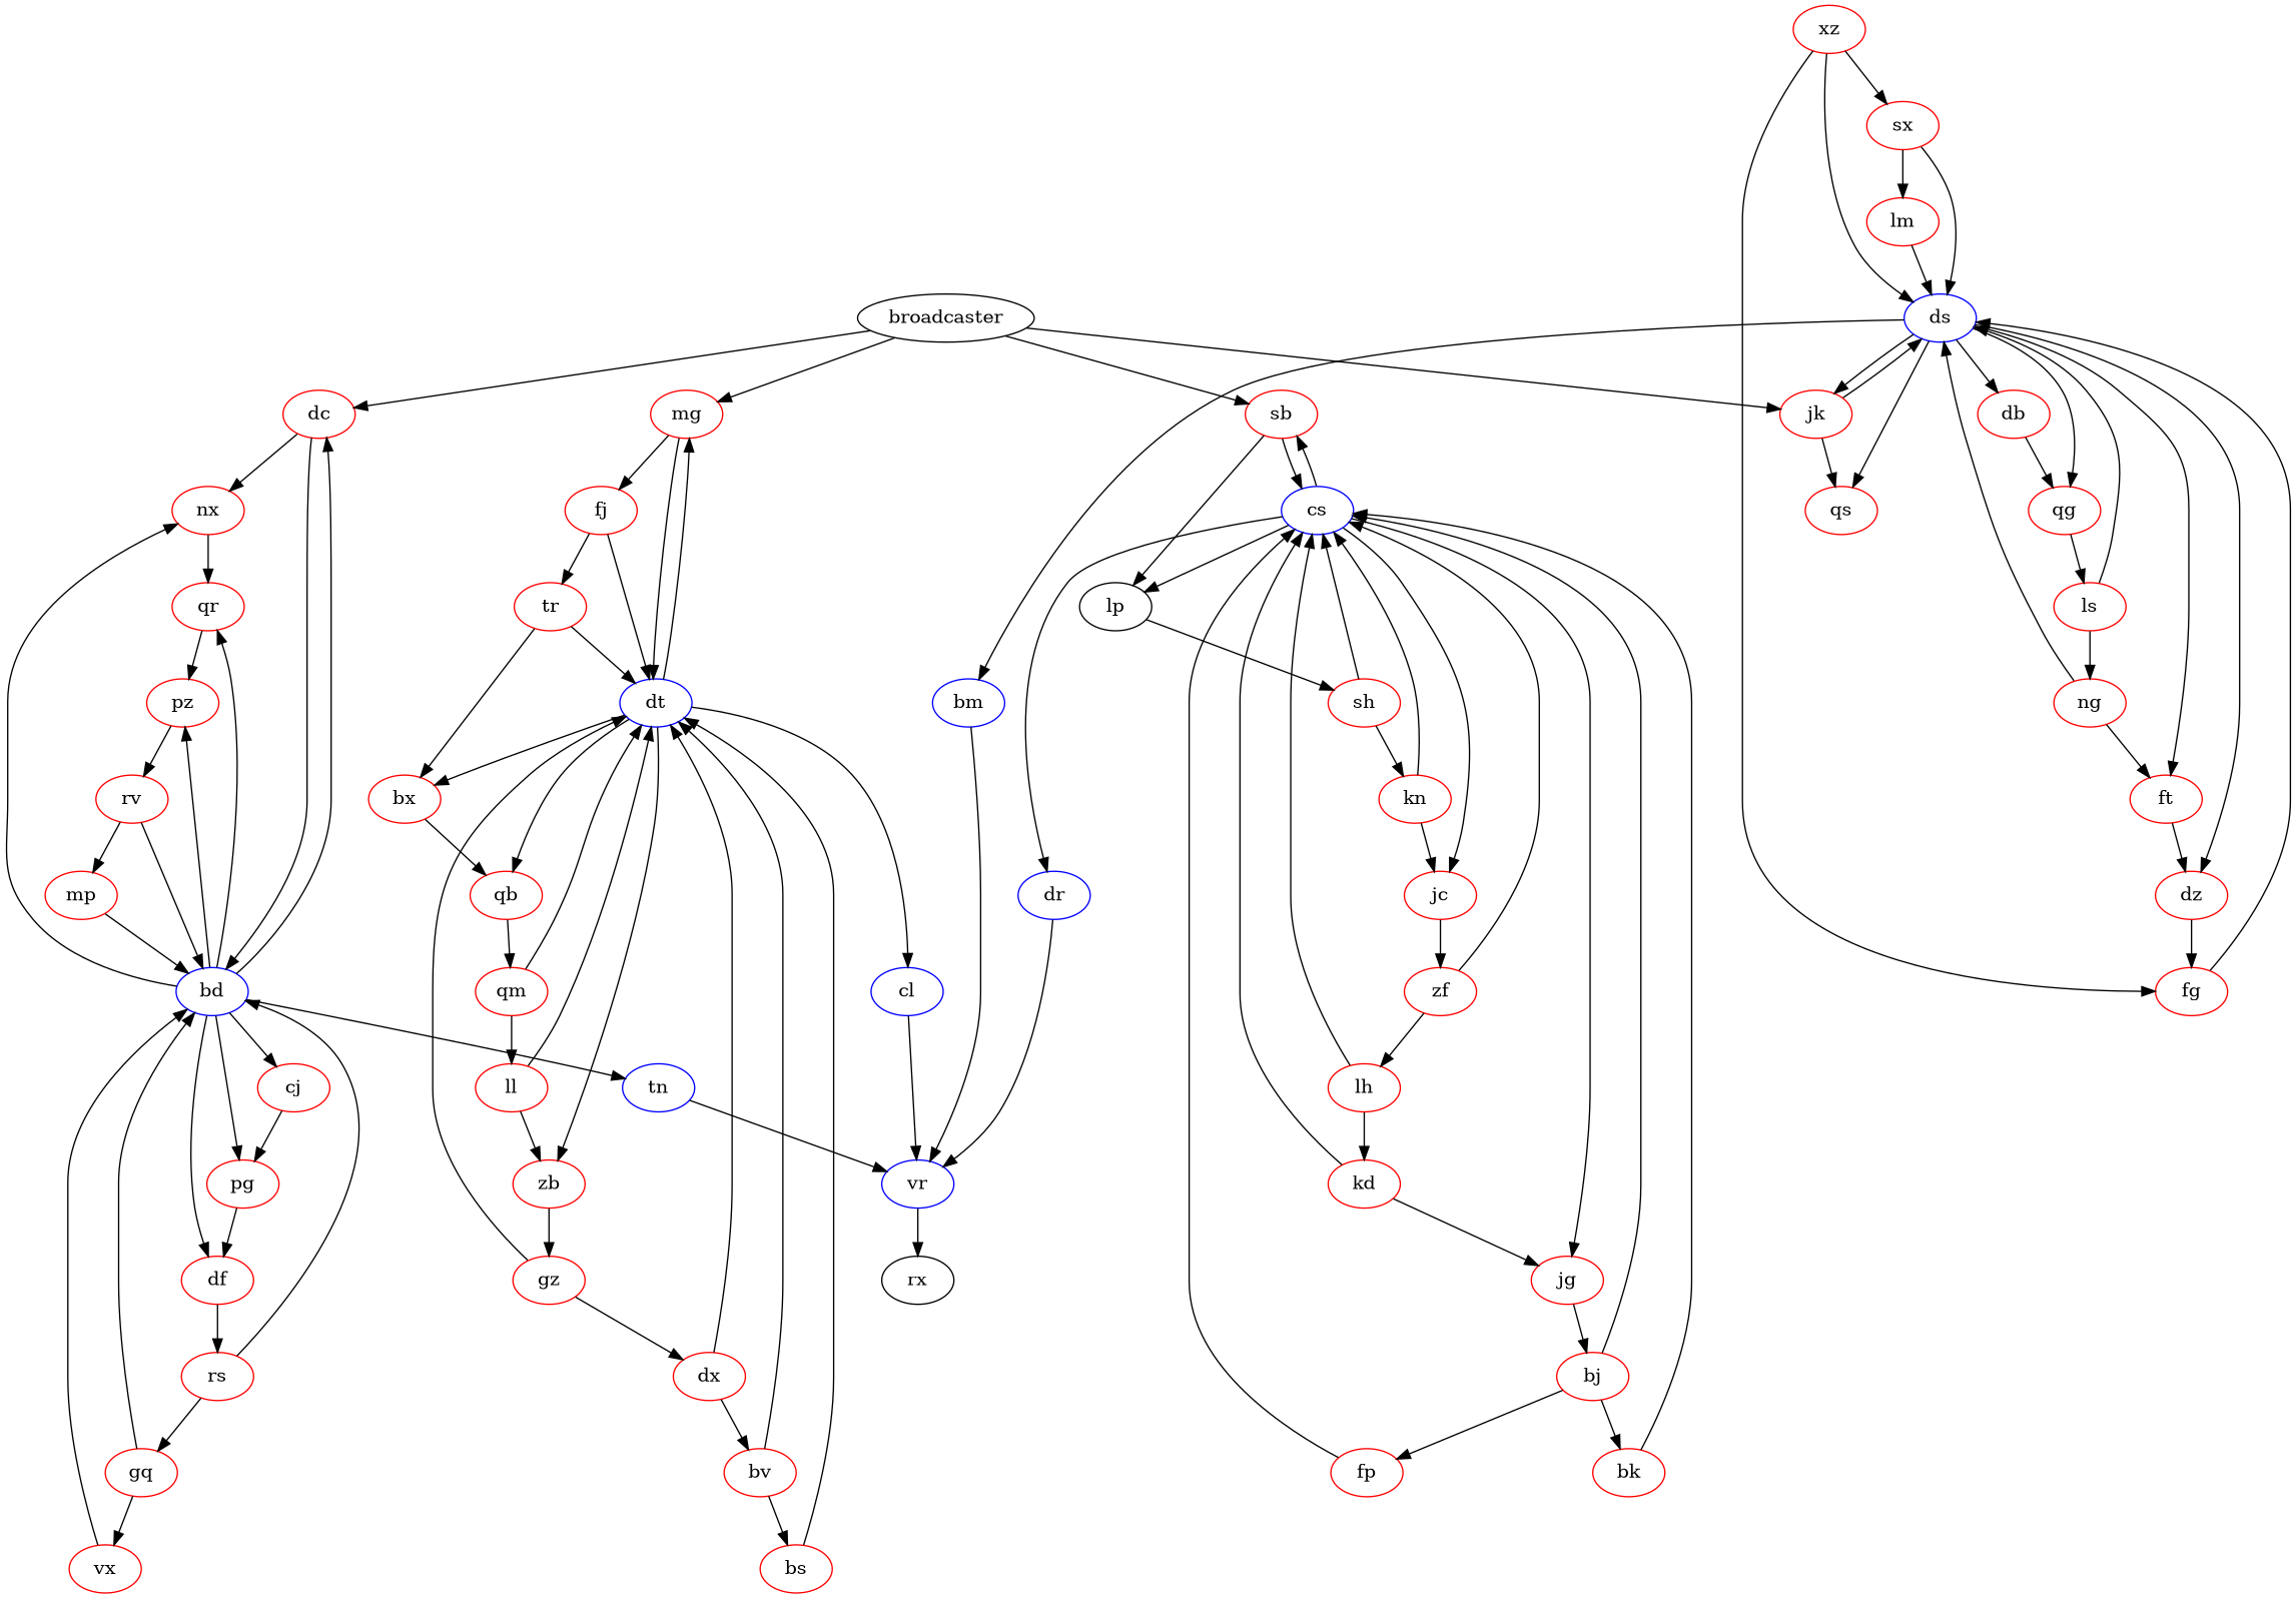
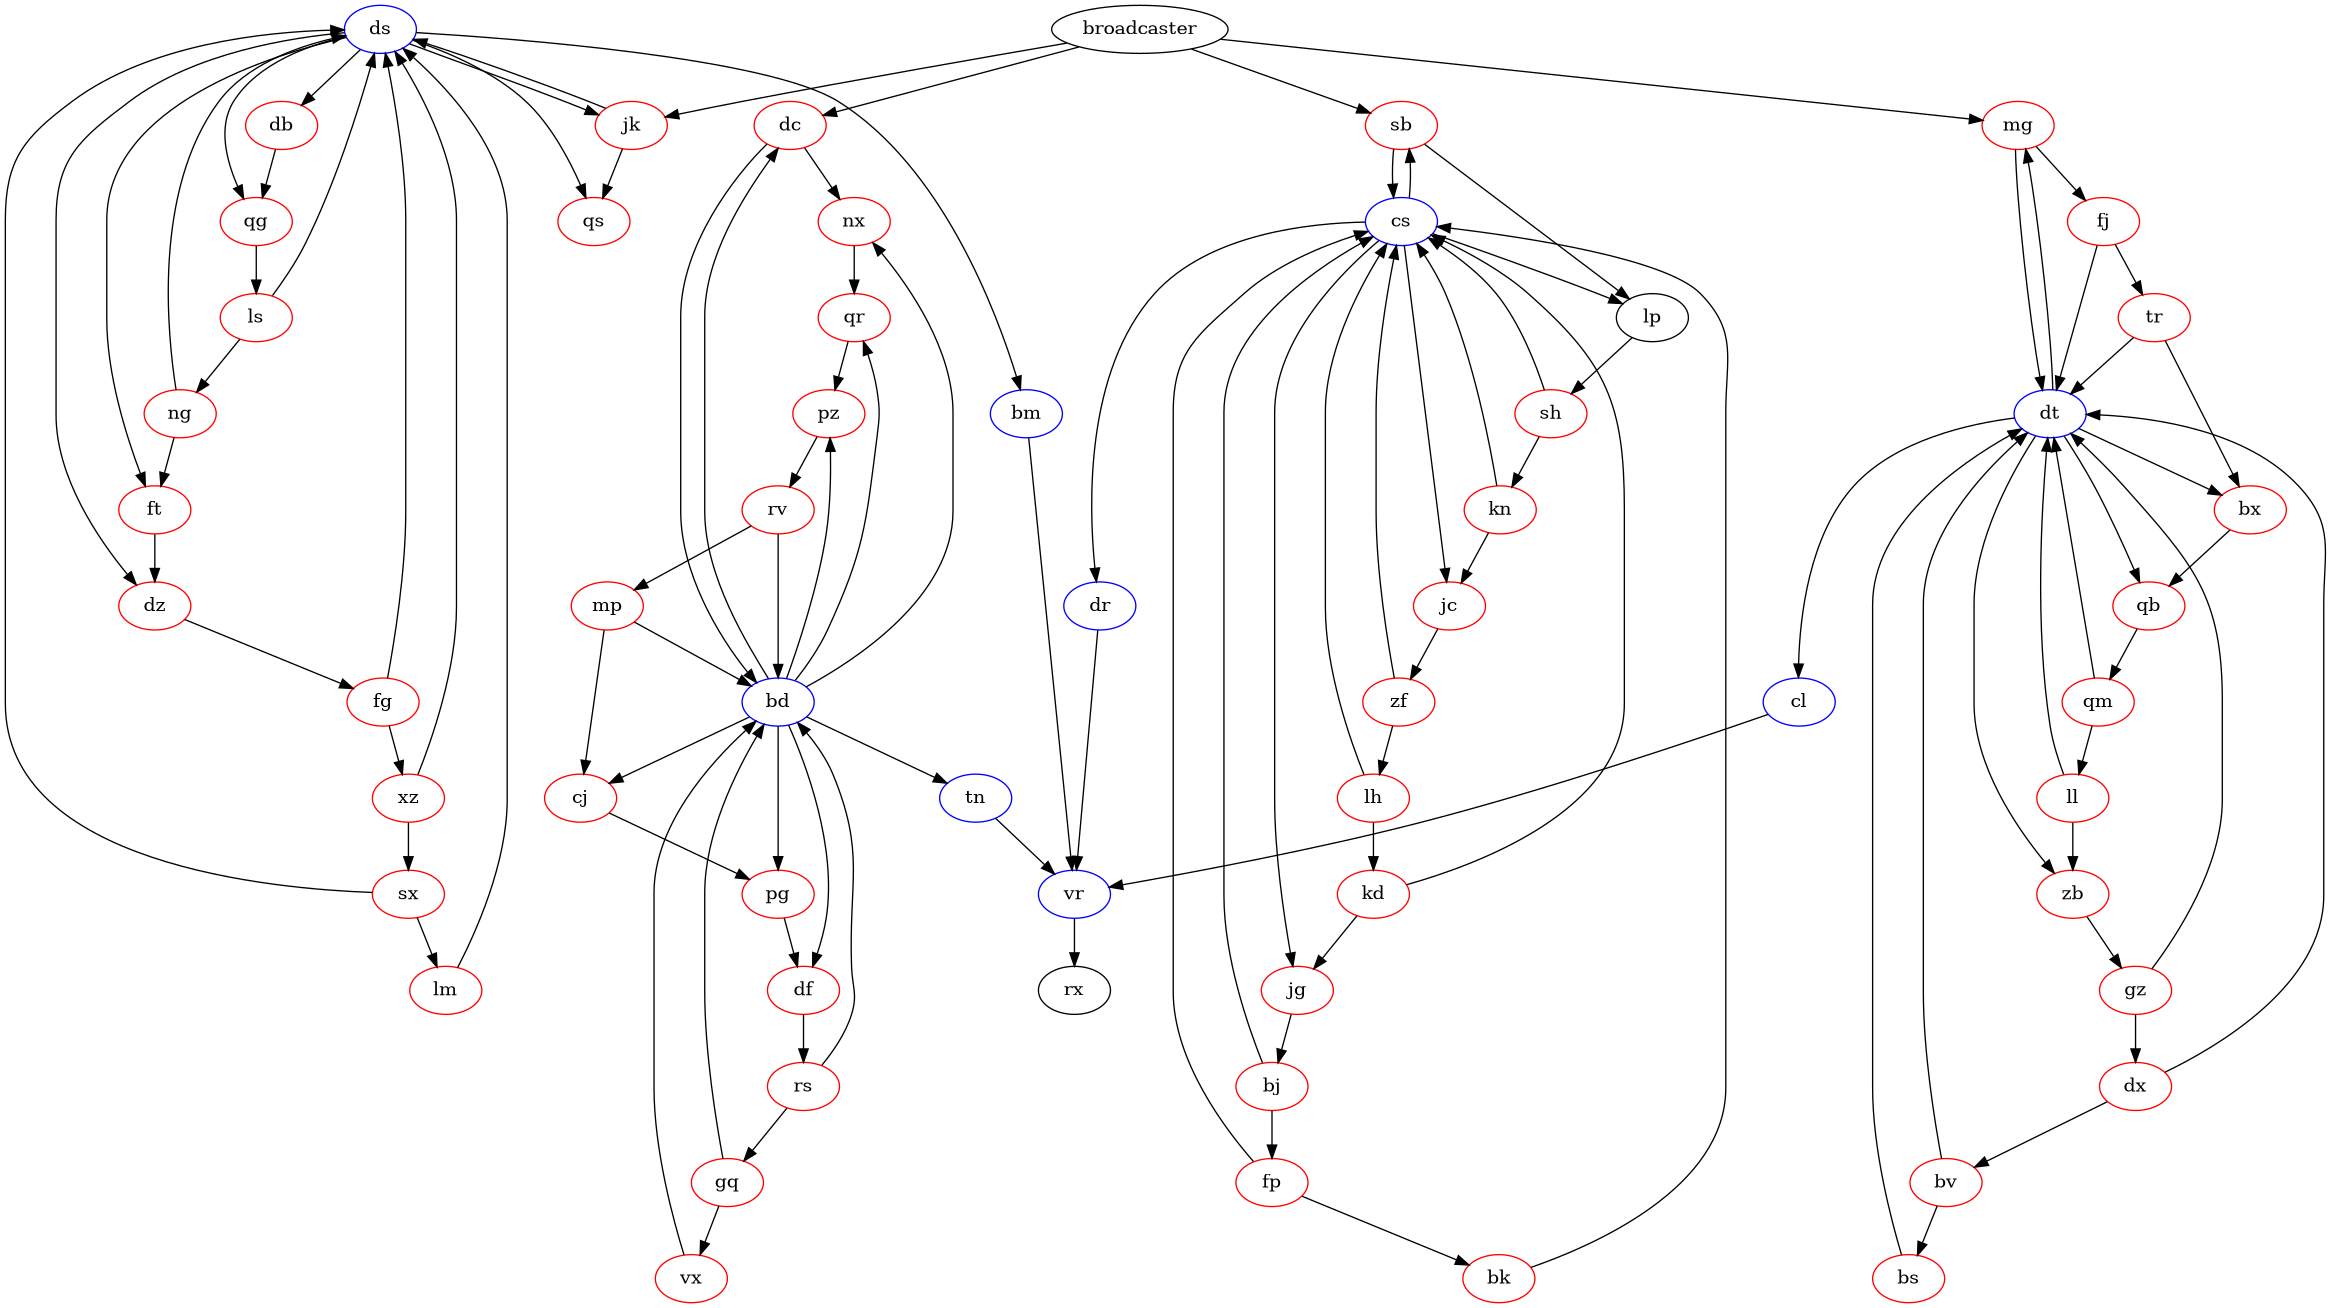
  digraph {
    node [color=red]
    ds [color=blue]
    jk
    ft
    qg
    dz
    bm [color=blue]
    qs
    db
    ls
    fg
    vr [color=blue]
    cj
    pg
    df
    xz
    sx
    lm
    cs [color=blue]
    kd
    jg
    jc
    sb
    lp [color=black]
    dr [color=blue]
    bj
    nx
    qr
    pz
    dt [color=blue]
    mg
    bx
    cl [color=blue]
    qb
    zb
    fj
    qm
    gz
    bd [color=blue]
    vx
    dc
    tn [color=blue]
    rv
    mp
    dx
    bv
    ng
    sh
    kn
    zf
    tr
    bs
    lh
    broadcaster [color=""]
    rs
    ll
    fp
    rx [color=""]
    gq
    bk
    ds -> jk
    ds -> ft
    ds -> qg
    ds -> dz
    ds -> bm
    ds -> qs
    ds -> db
    jk -> ds
    jk -> qs
    ft -> dz
    qg -> ls
    dz -> fg
    bm -> vr
    db -> qg
    ls -> ds
    ls -> ng
    fg -> ds
-   xz -> fg
+   fg -> xz
    vr -> rx
    cj -> pg
    pg -> df
    df -> rs
    xz -> ds
    xz -> sx
    sx -> ds
    sx -> lm
    lm -> ds
    cs -> jg
    cs -> jc
    cs -> sb
    cs -> lp
    cs -> dr
    kd -> cs
    kd -> jg
    jg -> bj
    jc -> zf
    sb -> cs
    sb -> lp
    lp -> sh
    dr -> vr
    bj -> cs
    bj -> fp
    nx -> qr
    qr -> pz
    pz -> rv
    dt -> mg
    dt -> bx
    dt -> cl
    dt -> qb
    dt -> zb
    mg -> dt
    mg -> fj
    bx -> qb
    cl -> vr
    qb -> qm
    zb -> gz
    fj -> dt
    fj -> tr
    qm -> dt
    qm -> ll
    gz -> dt
    gz -> dx
    bd -> cj
    bd -> pg
    bd -> df
    bd -> nx
    bd -> qr
    bd -> pz
    bd -> dc
    bd -> tn
    vx -> bd
    dc -> nx
    dc -> bd
    tn -> vr
    rv -> bd
    rv -> mp
+   mp -> cj
    mp -> bd
    dx -> dt
    dx -> bv
    bv -> dt
    bv -> bs
    ng -> ds
    ng -> ft
    sh -> cs
    sh -> kn
    kn -> cs
    kn -> jc
    zf -> cs
    zf -> lh
    tr -> dt
    tr -> bx
    bs -> dt
    lh -> cs
    lh -> kd
    broadcaster -> jk
    broadcaster -> sb
    broadcaster -> mg
    broadcaster -> dc
    rs -> bd
    rs -> gq
    ll -> dt
    ll -> zb
    fp -> cs
-   bj -> bk
+   fp -> bk
    gq -> bd
    gq -> vx
    bk -> cs
  }
